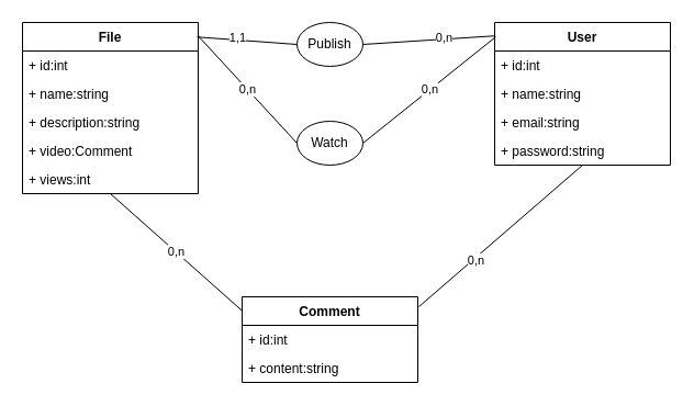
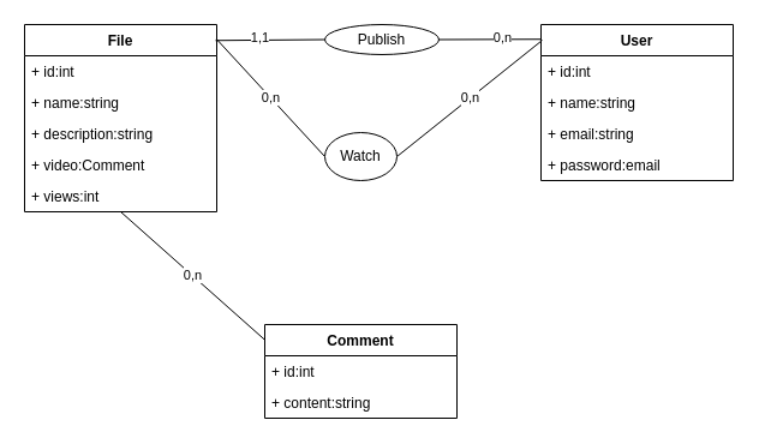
  <mxCell id="0" />
  <mxCell id="1" parent="0" />
  <mxCell id="2" value="File" style="swimlane;fontStyle=1;align=center;verticalAlign=top;childLayout=stackLayout;horizontal=1;startSize=26;horizontalStack=0;resizeParent=1;resizeParentMax=0;resizeLast=0;collapsible=1;marginBottom=0;" vertex="1" parent="1"><mxGeometry x="20" y="20" width="160" height="156" as="geometry" /></mxCell>
  <mxCell id="3" value="+ id:int" style="text;strokeColor=none;fillColor=none;align=left;verticalAlign=top;spacingLeft=4;spacingRight=4;overflow=hidden;rotatable=0;points=[[0,0.5],[1,0.5]];portConstraint=eastwest;" vertex="1" parent="2"><mxGeometry y="26" width="160" height="26" as="geometry" /></mxCell>
  <mxCell id="4" value="+ name:string" style="text;strokeColor=none;fillColor=none;align=left;verticalAlign=top;spacingLeft=4;spacingRight=4;overflow=hidden;rotatable=0;points=[[0,0.5],[1,0.5]];portConstraint=eastwest;" vertex="1" parent="2"><mxGeometry y="52" width="160" height="26" as="geometry" /></mxCell>
  <mxCell id="5" value="+ description:string" style="text;strokeColor=none;fillColor=none;align=left;verticalAlign=top;spacingLeft=4;spacingRight=4;overflow=hidden;rotatable=0;points=[[0,0.5],[1,0.5]];portConstraint=eastwest;" vertex="1" parent="2"><mxGeometry y="78" width="160" height="26" as="geometry" /></mxCell>
  <mxCell id="6" value="+ video:Comment" style="text;strokeColor=none;fillColor=none;align=left;verticalAlign=top;spacingLeft=4;spacingRight=4;overflow=hidden;rotatable=0;points=[[0,0.5],[1,0.5]];portConstraint=eastwest;" vertex="1" parent="2"><mxGeometry y="104" width="160" height="26" as="geometry" /></mxCell>
  <mxCell id="7" value="+ views:int" style="text;strokeColor=none;fillColor=none;align=left;verticalAlign=top;spacingLeft=4;spacingRight=4;overflow=hidden;rotatable=0;points=[[0,0.5],[1,0.5]];portConstraint=eastwest;" vertex="1" parent="2"><mxGeometry y="130" width="160" height="26" as="geometry" /></mxCell>
  <mxCell id="8" value="User" style="swimlane;fontStyle=1;align=center;verticalAlign=top;childLayout=stackLayout;horizontal=1;startSize=26;horizontalStack=0;resizeParent=1;resizeParentMax=0;resizeLast=0;collapsible=1;marginBottom=0;" vertex="1" parent="1"><mxGeometry x="450" y="20" width="160" height="130" as="geometry" /></mxCell>
  <mxCell id="9" value="+ id:int" style="text;strokeColor=none;fillColor=none;align=left;verticalAlign=top;spacingLeft=4;spacingRight=4;overflow=hidden;rotatable=0;points=[[0,0.5],[1,0.5]];portConstraint=eastwest;" vertex="1" parent="8"><mxGeometry y="26" width="160" height="26" as="geometry" /></mxCell>
  <mxCell id="10" value="+ name:string" style="text;strokeColor=none;fillColor=none;align=left;verticalAlign=top;spacingLeft=4;spacingRight=4;overflow=hidden;rotatable=0;points=[[0,0.5],[1,0.5]];portConstraint=eastwest;" vertex="1" parent="8"><mxGeometry y="52" width="160" height="26" as="geometry" /></mxCell>
  <mxCell id="11" value="+ email:string" style="text;strokeColor=none;fillColor=none;align=left;verticalAlign=top;spacingLeft=4;spacingRight=4;overflow=hidden;rotatable=0;points=[[0,0.5],[1,0.5]];portConstraint=eastwest;" vertex="1" parent="8"><mxGeometry y="78" width="160" height="26" as="geometry" /></mxCell>
- <mxCell id="12" value="+ password:string" style="text;strokeColor=none;fillColor=none;align=left;verticalAlign=top;spacingLeft=4;spacingRight=4;overflow=hidden;rotatable=0;points=[[0,0.5],[1,0.5]];portConstraint=eastwest;" vertex="1" parent="8"><mxGeometry y="104" width="160" height="26" as="geometry" /></mxCell>
+ <mxCell id="12" value="+ password:email" style="text;strokeColor=none;fillColor=none;align=left;verticalAlign=top;spacingLeft=4;spacingRight=4;overflow=hidden;rotatable=0;points=[[0,0.5],[1,0.5]];portConstraint=eastwest;" vertex="1" parent="8"><mxGeometry y="104" width="160" height="26" as="geometry" /></mxCell>
  <mxCell id="13" value="Comment" style="swimlane;fontStyle=1;align=center;verticalAlign=top;childLayout=stackLayout;horizontal=1;startSize=26;horizontalStack=0;resizeParent=1;resizeParentMax=0;resizeLast=0;collapsible=1;marginBottom=0;" vertex="1" parent="1"><mxGeometry x="220" y="270" width="160" height="78" as="geometry" /></mxCell>
  <mxCell id="14" value="+ id:int" style="text;strokeColor=none;fillColor=none;align=left;verticalAlign=top;spacingLeft=4;spacingRight=4;overflow=hidden;rotatable=0;points=[[0,0.5],[1,0.5]];portConstraint=eastwest;" vertex="1" parent="13"><mxGeometry y="26" width="160" height="26" as="geometry" /></mxCell>
  <mxCell id="15" value="+ content:string" style="text;strokeColor=none;fillColor=none;align=left;verticalAlign=top;spacingLeft=4;spacingRight=4;overflow=hidden;rotatable=0;points=[[0,0.5],[1,0.5]];portConstraint=eastwest;" vertex="1" parent="13"><mxGeometry y="52" width="160" height="26" as="geometry" /></mxCell>
- <mxCell id="16" value="Publish" style="ellipse;whiteSpace=wrap;html=1;" vertex="1" parent="1"><mxGeometry x="270" y="20" width="60" height="40" as="geometry" /></mxCell>
+ <mxCell id="16" value="Publish" style="ellipse;whiteSpace=wrap;html=1;" vertex="1" parent="1"><mxGeometry x="270" y="20" width="95" height="25" as="geometry" /></mxCell>
  <mxCell id="17" value="" style="endArrow=none;html=1;exitX=0.994;exitY=0.085;exitDx=0;exitDy=0;exitPerimeter=0;entryX=0;entryY=0.5;entryDx=0;entryDy=0;" edge="1" parent="1" source="2" target="16"><mxGeometry width="50" height="50" relative="1" as="geometry"><mxPoint x="240" y="170" as="sourcePoint" /><mxPoint x="290" y="120" as="targetPoint" /></mxGeometry></mxCell>
  <mxCell id="18" value="1,1" style="edgeLabel;html=1;align=center;verticalAlign=middle;resizable=0;points=[];" vertex="1" connectable="0" parent="17"><mxGeometry x="-0.217" y="2" relative="1" as="geometry"><mxPoint as="offset" /></mxGeometry></mxCell>
  <mxCell id="19" value="" style="endArrow=none;html=1;entryX=1;entryY=0.5;entryDx=0;entryDy=0;exitX=0;exitY=0.094;exitDx=0;exitDy=0;exitPerimeter=0;" edge="1" parent="1" source="8" target="16"><mxGeometry width="50" height="50" relative="1" as="geometry"><mxPoint x="240" y="170" as="sourcePoint" /><mxPoint x="290" y="120" as="targetPoint" /></mxGeometry></mxCell>
  <mxCell id="20" value="0,n" style="edgeLabel;html=1;align=center;verticalAlign=middle;resizable=0;points=[];" vertex="1" connectable="0" parent="19"><mxGeometry x="-0.224" y="-2" relative="1" as="geometry"><mxPoint x="1" as="offset" /></mxGeometry></mxCell>
- <mxCell id="21" value="" style="endArrow=none;html=1;exitX=1.006;exitY=0.116;exitDx=0;exitDy=0;entryX=0.5;entryY=1;entryDx=0;entryDy=0;exitPerimeter=0;" edge="1" parent="1" source="13" target="8"><mxGeometry width="50" height="50" relative="1" as="geometry"><mxPoint x="510" y="250" as="sourcePoint" /><mxPoint x="290" y="100" as="targetPoint" /></mxGeometry></mxCell>
- <mxCell id="22" value="0,n" style="edgeLabel;html=1;align=center;verticalAlign=middle;resizable=0;points=[];" vertex="1" connectable="0" parent="21"><mxGeometry x="-0.316" y="-2" relative="1" as="geometry"><mxPoint as="offset" /></mxGeometry></mxCell>
  <mxCell id="23" value="&lt;div&gt;0,n&lt;/div&gt;" style="endArrow=none;html=1;exitX=0.5;exitY=1;exitDx=0;exitDy=0;entryX=0;entryY=0.163;entryDx=0;entryDy=0;entryPerimeter=0;" edge="1" parent="1" source="2" target="13"><mxGeometry width="50" height="50" relative="1" as="geometry"><mxPoint x="240" y="150" as="sourcePoint" /><mxPoint x="100" y="230" as="targetPoint" /></mxGeometry></mxCell>
  <mxCell id="24" value="0,n" style="endArrow=none;html=1;entryX=1;entryY=0.5;entryDx=0;entryDy=0;exitX=0.006;exitY=0.101;exitDx=0;exitDy=0;exitPerimeter=0;" edge="1" parent="1" source="8" target="26"><mxGeometry width="50" height="50" relative="1" as="geometry"><mxPoint x="291" y="190" as="sourcePoint" /><mxPoint x="381" y="115.512" as="targetPoint" /></mxGeometry></mxCell>
  <mxCell id="25" value="0,n" style="endArrow=none;html=1;entryX=1;entryY=0.079;entryDx=0;entryDy=0;entryPerimeter=0;exitX=0;exitY=0.5;exitDx=0;exitDy=0;" edge="1" parent="1" source="26" target="2"><mxGeometry width="50" height="50" relative="1" as="geometry"><mxPoint x="240.02" y="117.02" as="sourcePoint" /><mxPoint x="341" y="140" as="targetPoint" /></mxGeometry></mxCell>
  <mxCell id="26" value="Watch" style="ellipse;whiteSpace=wrap;html=1;" vertex="1" parent="1"><mxGeometry x="270" y="110" width="60" height="40" as="geometry" /></mxCell>
